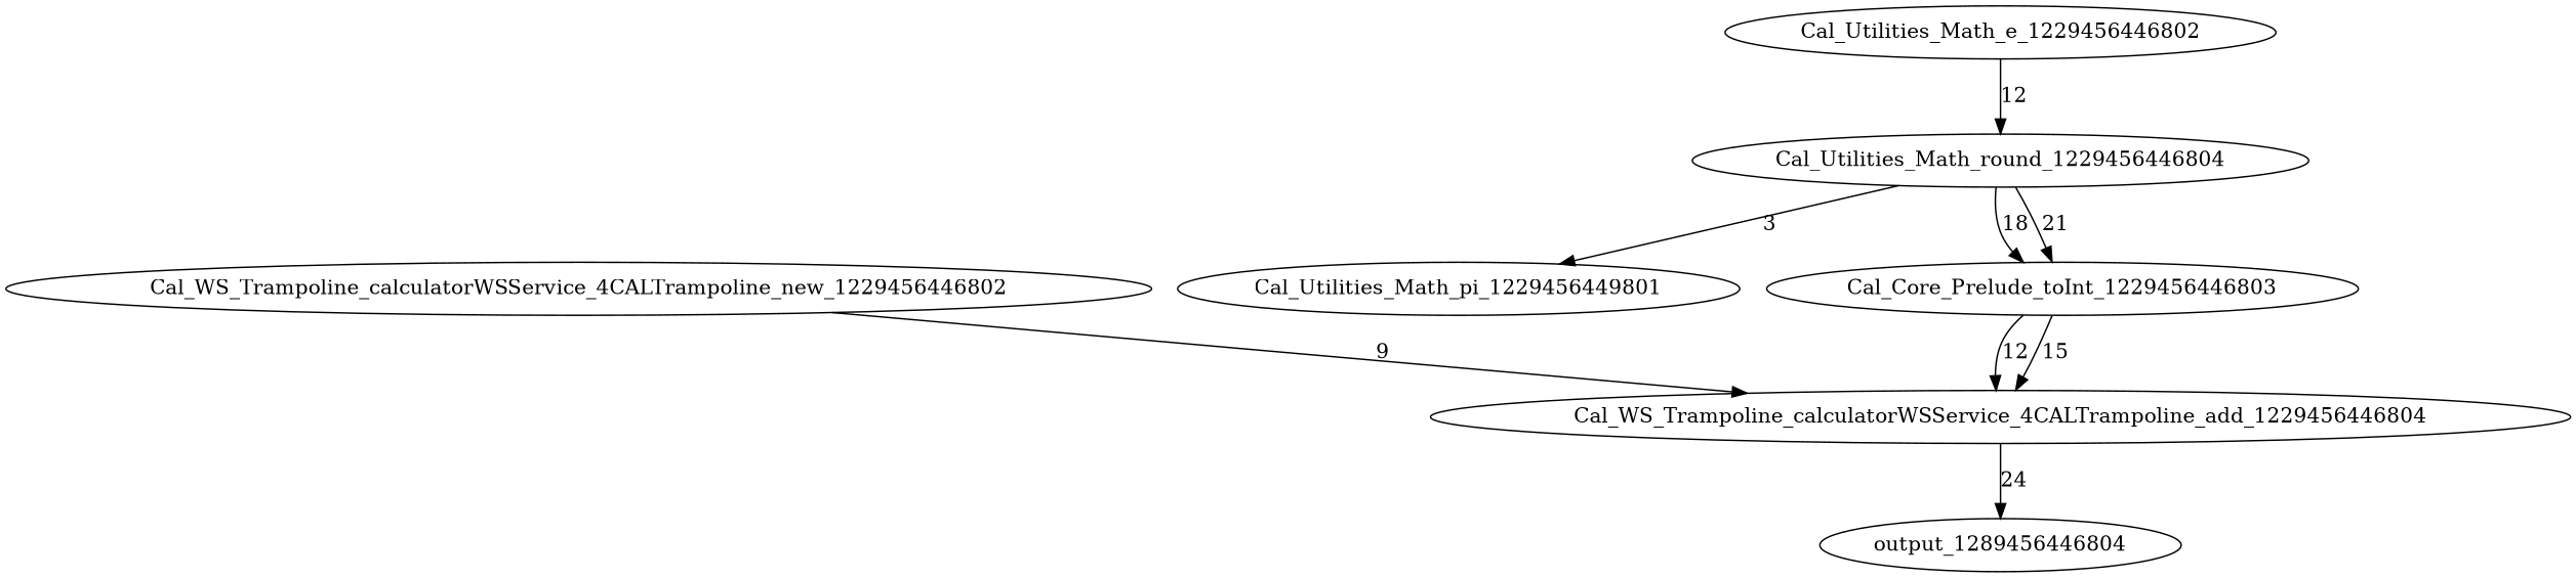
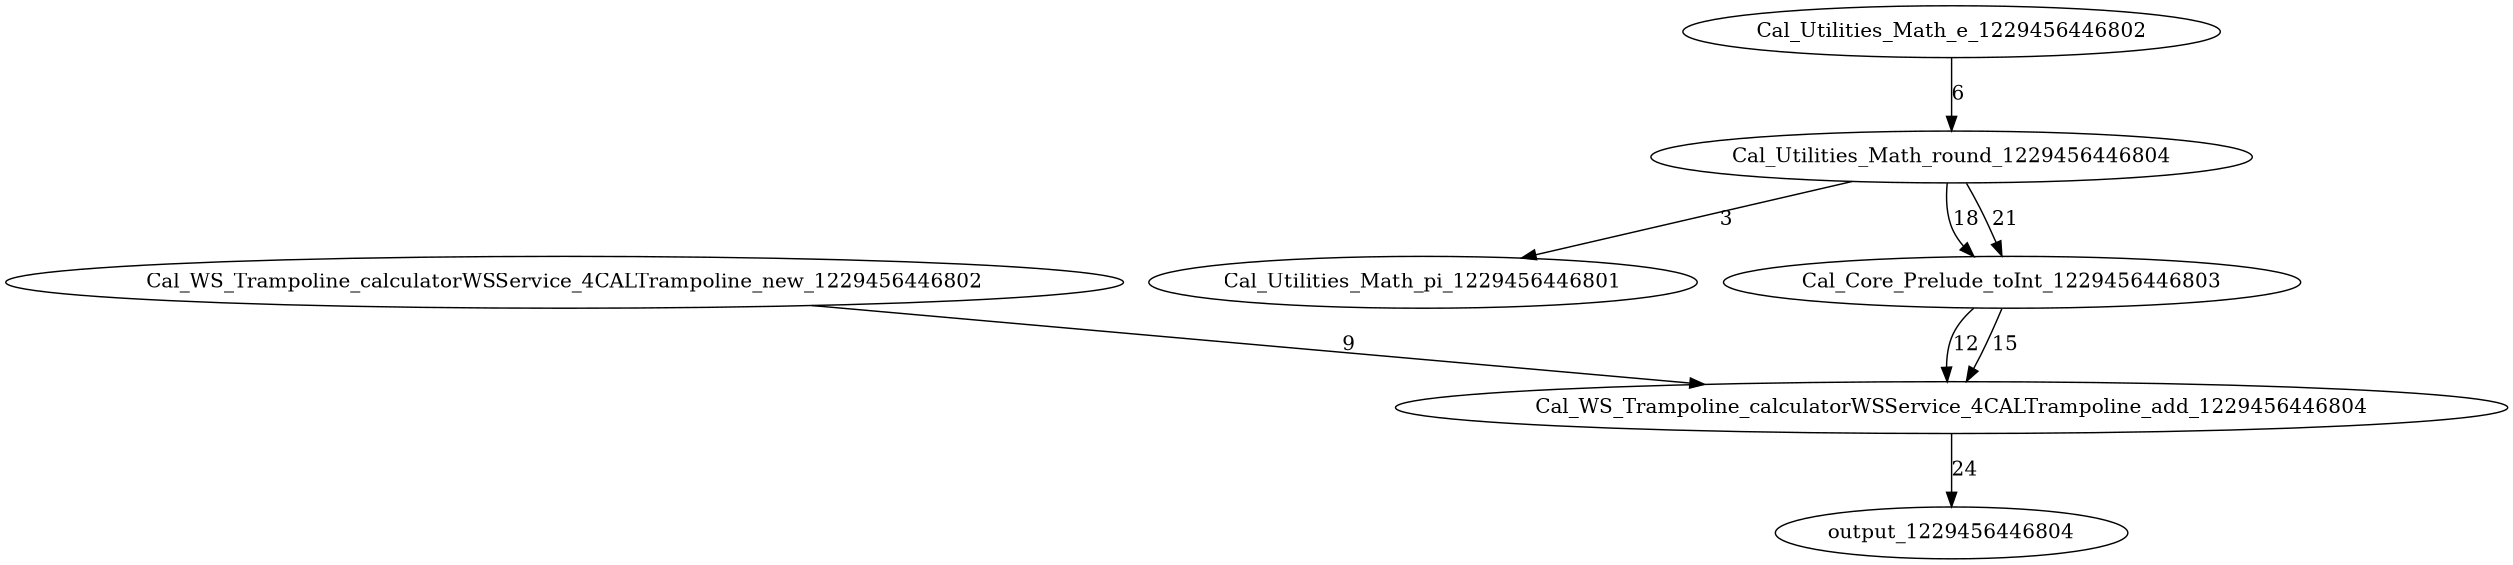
  digraph {
-   n1 [label=Cal_Utilities_Math_pi_1229456449801]
+   n1 [label=Cal_Utilities_Math_pi_1229456446801]
    n2 [label=Cal_Utilities_Math_round_1229456446804]
    n3 [label=Cal_Core_Prelude_toInt_1229456446803]
    n4 [label=Cal_Utilities_Math_e_1229456446802]
    n5 [label=Cal_WS_Trampoline_calculatorWSService_4CALTrampoline_new_1229456446802]
    n6 [label=Cal_WS_Trampoline_calculatorWSService_4CALTrampoline_add_1229456446804]
-   n7 [label=output_1289456446804]
+   n7 [label=output_1229456446804]
    n2 -> n1 [label=3]
    n2 -> n3 [label=18]
    n2 -> n3 [label=21]
    n3 -> n6 [label=12]
    n3 -> n6 [label=15]
-   n4 -> n2 [label=12]
+   n4 -> n2 [label=6]
    n5 -> n6 [label=9]
    n6 -> n7 [label=24]
  }
